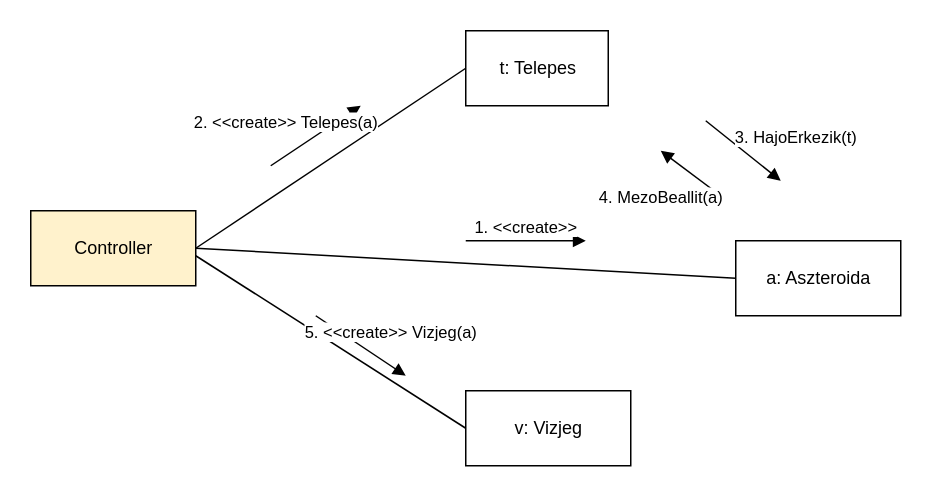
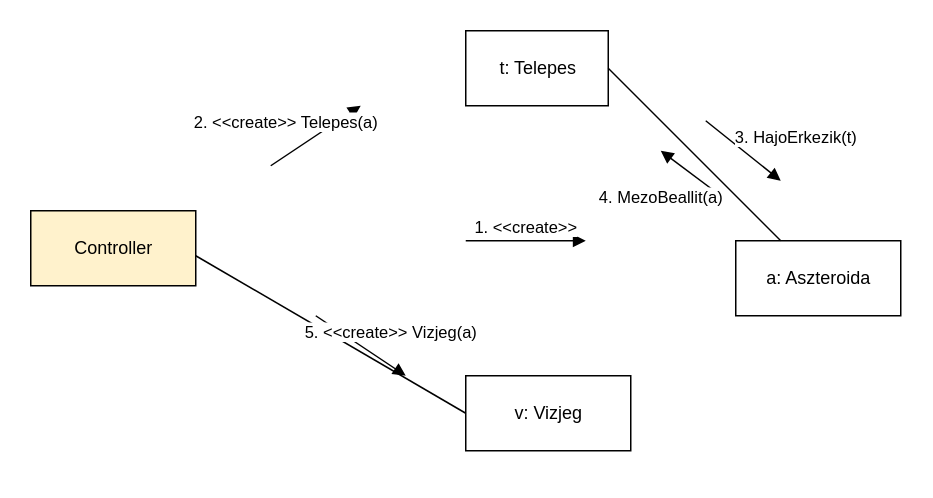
  <mxCell id="0" />
  <mxCell id="1" parent="0" />
  <mxCell id="2" value="Controller" style="html=1;fillColor=#fff2cc;" parent="1" vertex="1"><mxGeometry x="20" y="140" width="110" height="50" as="geometry" /></mxCell>
  <mxCell id="3" value="t: Telepes" style="html=1;" parent="1" vertex="1"><mxGeometry x="310" y="20" width="95" height="50" as="geometry" /></mxCell>
  <mxCell id="4" value="a: Aszteroida" style="html=1;" parent="1" vertex="1"><mxGeometry x="490" y="160" width="110" height="50" as="geometry" /></mxCell>
- <mxCell id="5" value="v: Vizjeg" style="html=1;" parent="1" vertex="1"><mxGeometry x="310" y="260" width="110" height="50" as="geometry" /></mxCell>
- <mxCell id="6" value="" style="endArrow=none;html=1;entryX=0;entryY=0.5;entryDx=0;entryDy=0;exitX=1;exitY=0.5;exitDx=0;exitDy=0;" parent="1" source="2" target="3" edge="1"><mxGeometry width="50" height="50" relative="1" as="geometry"><mxPoint x="180" y="110" as="sourcePoint" /><mxPoint x="230" y="60" as="targetPoint" /></mxGeometry></mxCell>
- <mxCell id="7" value="" style="endArrow=none;html=1;exitX=1;exitY=0.5;exitDx=0;exitDy=0;entryX=0;entryY=0.5;entryDx=0;entryDy=0;" parent="1" source="2" target="4" edge="1"><mxGeometry width="50" height="50" relative="1" as="geometry"><mxPoint x="200" y="200" as="sourcePoint" /><mxPoint x="250" y="150" as="targetPoint" /></mxGeometry></mxCell>
+ <mxCell id="5" value="v: Vizjeg" style="html=1;" parent="1" vertex="1"><mxGeometry x="310" y="250" width="110" height="50" as="geometry" /></mxCell>
  <mxCell id="8" value="" style="endArrow=none;html=1;exitX=0;exitY=0.5;exitDx=0;exitDy=0;" parent="1" source="5" edge="1"><mxGeometry width="50" height="50" relative="1" as="geometry"><mxPoint x="80" y="220" as="sourcePoint" /><mxPoint x="130" y="170" as="targetPoint" /></mxGeometry></mxCell>
  <mxCell id="9" value="1. &amp;lt;&amp;lt;create&amp;gt;&amp;gt;" style="html=1;verticalAlign=bottom;endArrow=block;" parent="1" edge="1"><mxGeometry width="80" relative="1" as="geometry"><mxPoint x="310" y="160" as="sourcePoint" /><mxPoint x="390" y="160" as="targetPoint" /></mxGeometry></mxCell>
  <mxCell id="10" value="2. &amp;lt;&amp;lt;create&amp;gt;&amp;gt; Telepes(a)" style="html=1;verticalAlign=bottom;endArrow=block;" parent="1" edge="1"><mxGeometry x="-0.462" y="11" width="80" relative="1" as="geometry"><mxPoint x="180" y="110" as="sourcePoint" /><mxPoint x="240" y="70" as="targetPoint" /><mxPoint as="offset" /></mxGeometry></mxCell>
+ <mxCell id="11" value="" style="endArrow=none;html=1;entryX=1;entryY=0.5;entryDx=0;entryDy=0;" parent="1" source="4" target="3" edge="1"><mxGeometry width="50" height="50" relative="1" as="geometry"><mxPoint x="510" y="130" as="sourcePoint" /><mxPoint x="560" y="80" as="targetPoint" /></mxGeometry></mxCell>
  <mxCell id="12" value="3. HajoErkezik(t)" style="html=1;verticalAlign=bottom;endArrow=block;" parent="1" edge="1"><mxGeometry x="0.854" y="22" width="80" relative="1" as="geometry"><mxPoint x="470" y="80" as="sourcePoint" /><mxPoint x="520" y="120" as="targetPoint" /><mxPoint as="offset" /></mxGeometry></mxCell>
  <mxCell id="13" value="4. MezoBeallit(a)" style="html=1;verticalAlign=bottom;endArrow=block;" parent="1" edge="1"><mxGeometry x="0.04" y="32" width="80" relative="1" as="geometry"><mxPoint x="480" y="130" as="sourcePoint" /><mxPoint x="440" y="100" as="targetPoint" /><mxPoint as="offset" /></mxGeometry></mxCell>
  <mxCell id="14" value="5. &amp;lt;&amp;lt;create&amp;gt;&amp;gt; Vizjeg(a)" style="html=1;verticalAlign=bottom;endArrow=block;" parent="1" edge="1"><mxGeometry x="0.462" y="11" width="80" relative="1" as="geometry"><mxPoint x="210" y="210" as="sourcePoint" /><mxPoint x="270" y="250" as="targetPoint" /><mxPoint as="offset" /></mxGeometry></mxCell>
